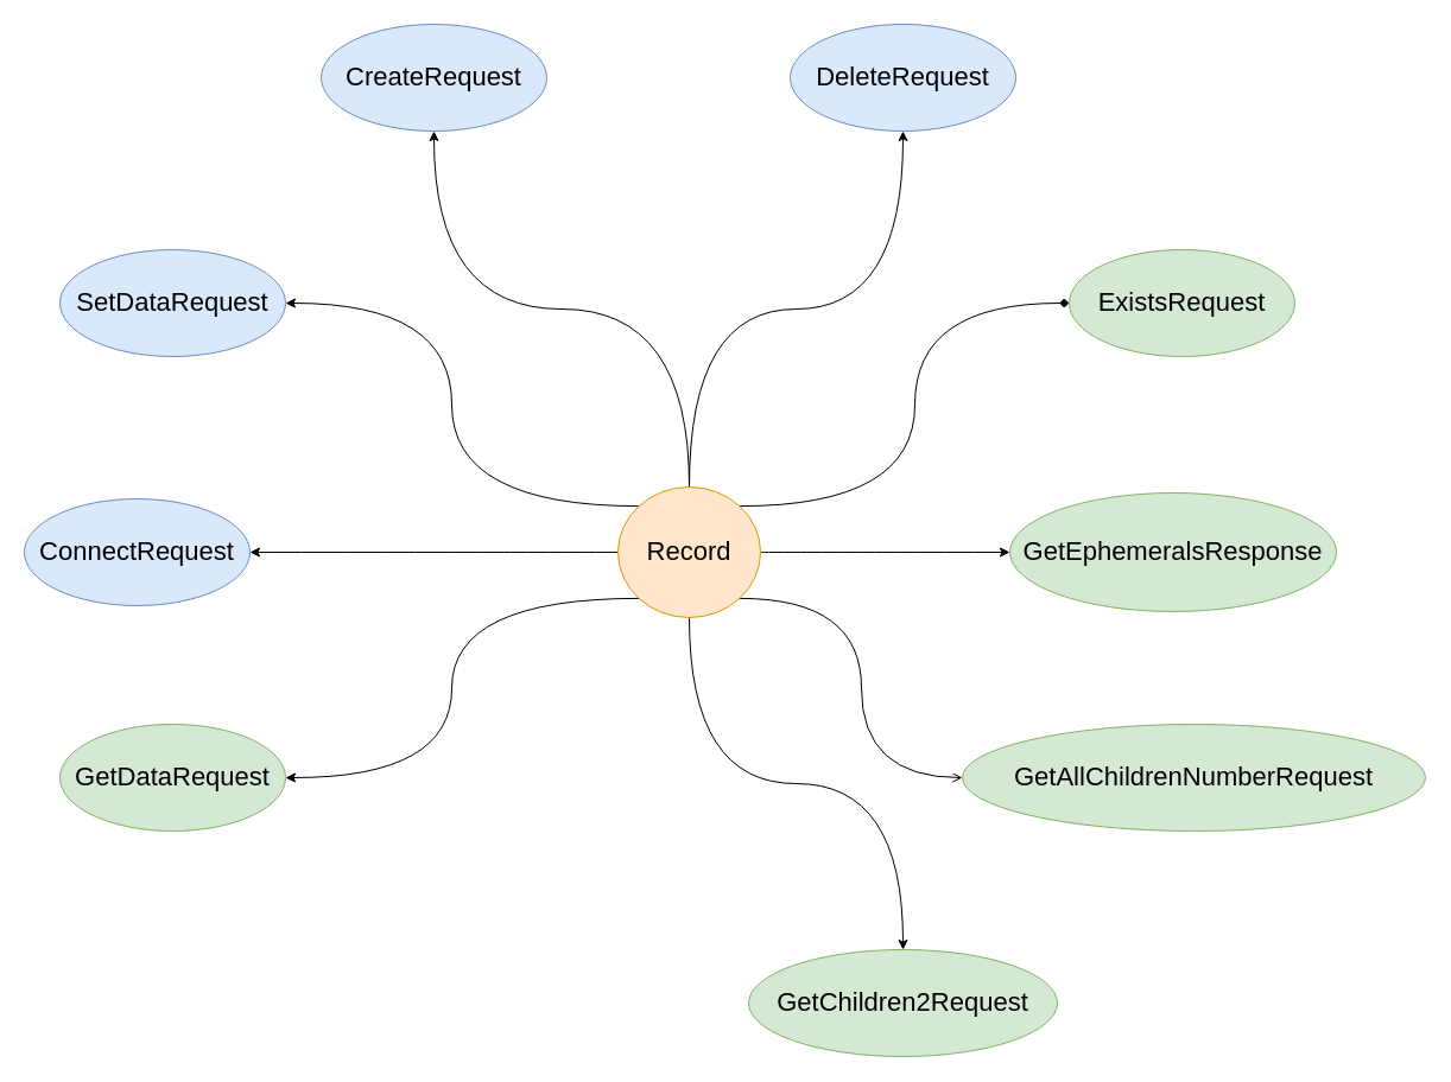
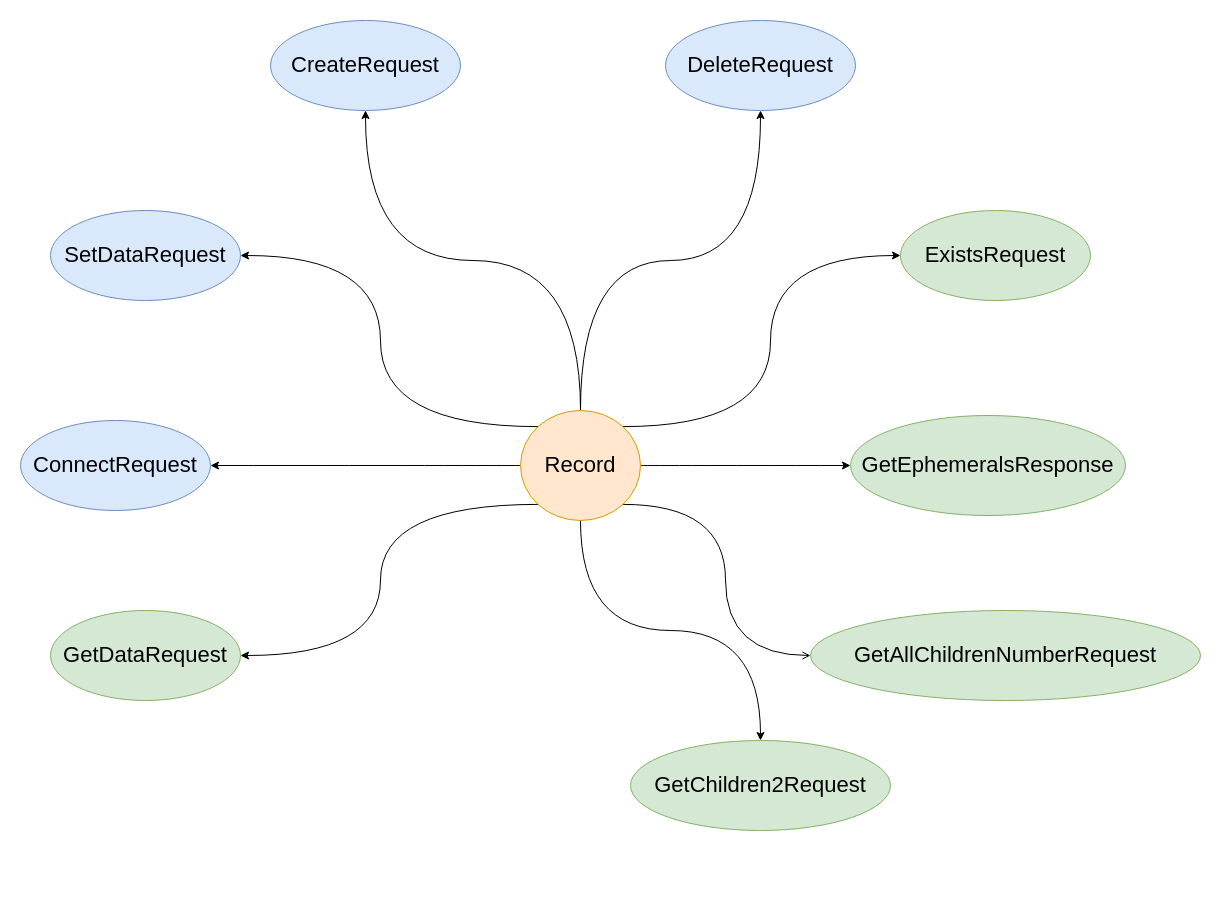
  <mxCell id="0" />
  <mxCell id="1" parent="0" />
  <mxCell id="2" value="&lt;span style=&quot;font-size: 22px&quot;&gt;CreateRequest&lt;/span&gt;" style="ellipse;whiteSpace=wrap;html=1;fillColor=#dae8fc;strokeColor=#6c8ebf;" vertex="1" parent="1"><mxGeometry x="270" y="20" width="190" height="90" as="geometry" /></mxCell>
  <mxCell id="3" style="edgeStyle=orthogonalEdgeStyle;curved=1;rounded=0;orthogonalLoop=1;jettySize=auto;html=1;entryX=1;entryY=0.5;entryDx=0;entryDy=0;" edge="1" parent="1" source="12" target="13"><mxGeometry relative="1" as="geometry" /></mxCell>
  <mxCell id="4" style="edgeStyle=orthogonalEdgeStyle;curved=1;rounded=0;orthogonalLoop=1;jettySize=auto;html=1;entryX=0.5;entryY=0;entryDx=0;entryDy=0;" edge="1" parent="1" source="12" target="17"><mxGeometry relative="1" as="geometry" /></mxCell>
  <mxCell id="5" style="edgeStyle=orthogonalEdgeStyle;curved=1;rounded=0;orthogonalLoop=1;jettySize=auto;html=1;exitX=1;exitY=1;exitDx=0;exitDy=0;entryX=0;entryY=0.5;entryDx=0;entryDy=0;endArrow=open;" edge="1" parent="1" source="12" target="19"><mxGeometry relative="1" as="geometry" /></mxCell>
  <mxCell id="6" style="edgeStyle=orthogonalEdgeStyle;curved=1;rounded=0;orthogonalLoop=1;jettySize=auto;html=1;" edge="1" parent="1" source="12" target="18"><mxGeometry relative="1" as="geometry" /></mxCell>
- <mxCell id="7" style="edgeStyle=orthogonalEdgeStyle;curved=1;rounded=0;orthogonalLoop=1;jettySize=auto;html=1;exitX=1;exitY=0;exitDx=0;exitDy=0;entryX=0;entryY=0.5;entryDx=0;entryDy=0;endArrow=diamond;" edge="1" parent="1" source="12" target="15"><mxGeometry relative="1" as="geometry" /></mxCell>
+ <mxCell id="7" style="edgeStyle=orthogonalEdgeStyle;curved=1;rounded=0;orthogonalLoop=1;jettySize=auto;html=1;exitX=1;exitY=0;exitDx=0;exitDy=0;entryX=0;entryY=0.5;entryDx=0;entryDy=0;" edge="1" parent="1" source="12" target="15"><mxGeometry relative="1" as="geometry" /></mxCell>
  <mxCell id="8" style="edgeStyle=orthogonalEdgeStyle;curved=1;rounded=0;orthogonalLoop=1;jettySize=auto;html=1;entryX=0.5;entryY=1;entryDx=0;entryDy=0;exitX=0.5;exitY=0;exitDx=0;exitDy=0;" edge="1" parent="1" source="12" target="14"><mxGeometry relative="1" as="geometry" /></mxCell>
  <mxCell id="9" style="edgeStyle=orthogonalEdgeStyle;curved=1;rounded=0;orthogonalLoop=1;jettySize=auto;html=1;exitX=0.5;exitY=0;exitDx=0;exitDy=0;" edge="1" parent="1" source="12" target="2"><mxGeometry relative="1" as="geometry" /></mxCell>
  <mxCell id="10" style="edgeStyle=orthogonalEdgeStyle;curved=1;rounded=0;orthogonalLoop=1;jettySize=auto;html=1;exitX=0;exitY=1;exitDx=0;exitDy=0;entryX=1;entryY=0.5;entryDx=0;entryDy=0;" edge="1" parent="1" source="12" target="16"><mxGeometry relative="1" as="geometry" /></mxCell>
  <mxCell id="11" style="edgeStyle=orthogonalEdgeStyle;curved=1;rounded=0;orthogonalLoop=1;jettySize=auto;html=1;exitX=0;exitY=0;exitDx=0;exitDy=0;entryX=1;entryY=0.5;entryDx=0;entryDy=0;" edge="1" parent="1" source="12" target="20"><mxGeometry relative="1" as="geometry" /></mxCell>
  <mxCell id="12" value="&lt;span style=&quot;font-size: 22px&quot;&gt;Record&lt;/span&gt;" style="ellipse;whiteSpace=wrap;html=1;fillColor=#ffe6cc;strokeColor=#d79b00;" vertex="1" parent="1"><mxGeometry x="520" y="410" width="120" height="110" as="geometry" /></mxCell>
  <mxCell id="13" value="&lt;span style=&quot;font-size: 22px&quot;&gt;ConnectRequest&lt;/span&gt;" style="ellipse;whiteSpace=wrap;html=1;fillColor=#dae8fc;strokeColor=#6c8ebf;" vertex="1" parent="1"><mxGeometry x="20" y="420" width="190" height="90" as="geometry" /></mxCell>
  <mxCell id="14" value="&lt;span style=&quot;font-size: 22px&quot;&gt;DeleteRequest&lt;/span&gt;" style="ellipse;whiteSpace=wrap;html=1;fillColor=#dae8fc;strokeColor=#6c8ebf;" vertex="1" parent="1"><mxGeometry x="665" y="20" width="190" height="90" as="geometry" /></mxCell>
  <mxCell id="15" value="&lt;span style=&quot;font-size: 22px&quot;&gt;ExistsRequest&lt;/span&gt;" style="ellipse;whiteSpace=wrap;html=1;fillColor=#d5e8d4;strokeColor=#82b366;" vertex="1" parent="1"><mxGeometry x="900" y="210" width="190" height="90" as="geometry" /></mxCell>
  <mxCell id="16" value="&lt;span style=&quot;font-size: 22px&quot;&gt;GetDataRequest&lt;/span&gt;" style="ellipse;whiteSpace=wrap;html=1;fillColor=#d5e8d4;strokeColor=#82b366;" vertex="1" parent="1"><mxGeometry x="50" y="610" width="190" height="90" as="geometry" /></mxCell>
- <mxCell id="17" value="&lt;span style=&quot;font-size: 22px&quot;&gt;GetChildren2Request&lt;/span&gt;" style="ellipse;whiteSpace=wrap;html=1;fillColor=#d5e8d4;strokeColor=#82b366;" vertex="1" parent="1"><mxGeometry x="630" y="800" width="260" height="90" as="geometry" /></mxCell>
+ <mxCell id="17" value="&lt;span style=&quot;font-size: 22px&quot;&gt;GetChildren2Request&lt;/span&gt;" style="ellipse;whiteSpace=wrap;html=1;fillColor=#d5e8d4;strokeColor=#82b366;" vertex="1" parent="1"><mxGeometry x="630" y="740" width="260" height="90" as="geometry" /></mxCell>
  <mxCell id="18" value="&lt;span style=&quot;font-size: 22px&quot;&gt;GetEphemeralsResponse&lt;/span&gt;" style="ellipse;whiteSpace=wrap;html=1;fillColor=#d5e8d4;strokeColor=#82b366;" vertex="1" parent="1"><mxGeometry x="850" y="415" width="275" height="100" as="geometry" /></mxCell>
  <mxCell id="19" value="&lt;span style=&quot;font-size: 22px&quot;&gt;GetAllChildrenNumberRequest&lt;/span&gt;" style="ellipse;whiteSpace=wrap;html=1;fillColor=#d5e8d4;strokeColor=#82b366;" vertex="1" parent="1"><mxGeometry x="810" y="610" width="390" height="90" as="geometry" /></mxCell>
  <mxCell id="20" value="&lt;span style=&quot;font-size: 22px&quot;&gt;SetDataRequest&lt;/span&gt;" style="ellipse;whiteSpace=wrap;html=1;fillColor=#dae8fc;strokeColor=#6c8ebf;" vertex="1" parent="1"><mxGeometry x="50" y="210" width="190" height="90" as="geometry" /></mxCell>
